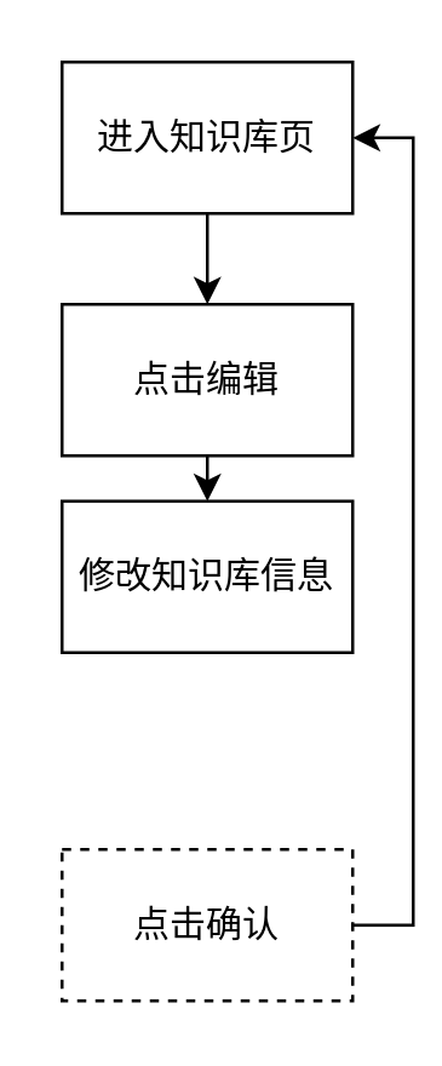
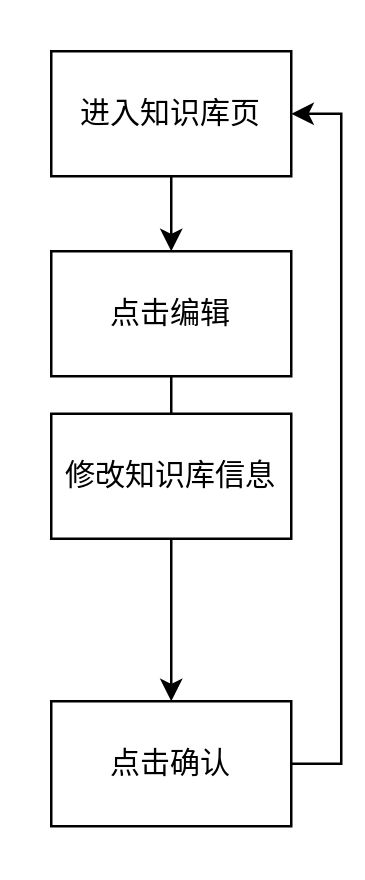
  <mxCell id="0" />
  <mxCell id="1" parent="0" />
  <mxCell id="2" style="edgeStyle=orthogonalEdgeStyle;rounded=0;orthogonalLoop=1;jettySize=auto;html=1;exitX=0.5;exitY=1;exitDx=0;exitDy=0;entryX=0.5;entryY=0;entryDx=0;entryDy=0;" edge="1" parent="1" source="3" target="5"><mxGeometry relative="1" as="geometry" /></mxCell>
  <mxCell id="3" value="进入知识库页" style="rounded=0;whiteSpace=wrap;html=1;" vertex="1" parent="1"><mxGeometry x="20" y="20" width="96" height="50" as="geometry" /></mxCell>
- <mxCell id="4" style="edgeStyle=orthogonalEdgeStyle;rounded=0;orthogonalLoop=1;jettySize=auto;html=1;exitX=0.5;exitY=1;exitDx=0;exitDy=0;entryX=0.5;entryY=0;entryDx=0;entryDy=0;" edge="1" parent="1" source="5" target="7"><mxGeometry relative="1" as="geometry" /></mxCell>
+ <mxCell id="4" style="edgeStyle=orthogonalEdgeStyle;rounded=0;orthogonalLoop=1;jettySize=auto;html=1;exitX=0.5;exitY=1;exitDx=0;exitDy=0;entryX=0.5;entryY=0;entryDx=0;entryDy=0;endArrow=none;" edge="1" parent="1" source="5" target="7"><mxGeometry relative="1" as="geometry" /></mxCell>
  <mxCell id="5" value="点击编辑" style="rounded=0;whiteSpace=wrap;html=1;" vertex="1" parent="1"><mxGeometry x="20" y="100" width="96" height="50" as="geometry" /></mxCell>
+ <mxCell id="6" style="edgeStyle=orthogonalEdgeStyle;rounded=0;orthogonalLoop=1;jettySize=auto;html=1;exitX=0.5;exitY=1;exitDx=0;exitDy=0;entryX=0.5;entryY=0;entryDx=0;entryDy=0;" edge="1" parent="1" source="7" target="9"><mxGeometry relative="1" as="geometry" /></mxCell>
  <mxCell id="7" value="修改知识库信息" style="rounded=0;whiteSpace=wrap;html=1;" vertex="1" parent="1"><mxGeometry x="20" y="165" width="96" height="50" as="geometry" /></mxCell>
  <mxCell id="8" style="edgeStyle=orthogonalEdgeStyle;rounded=0;orthogonalLoop=1;jettySize=auto;html=1;exitX=1;exitY=0.5;exitDx=0;exitDy=0;entryX=1;entryY=0.5;entryDx=0;entryDy=0;" edge="1" parent="1" source="9" target="3"><mxGeometry relative="1" as="geometry" /></mxCell>
- <mxCell id="9" value="点击确认" style="rounded=0;whiteSpace=wrap;html=1;dashed=1;" vertex="1" parent="1"><mxGeometry x="20" y="280" width="96" height="50" as="geometry" /></mxCell>
+ <mxCell id="9" value="点击确认" style="rounded=0;whiteSpace=wrap;html=1;" vertex="1" parent="1"><mxGeometry x="20" y="280" width="96" height="50" as="geometry" /></mxCell>
